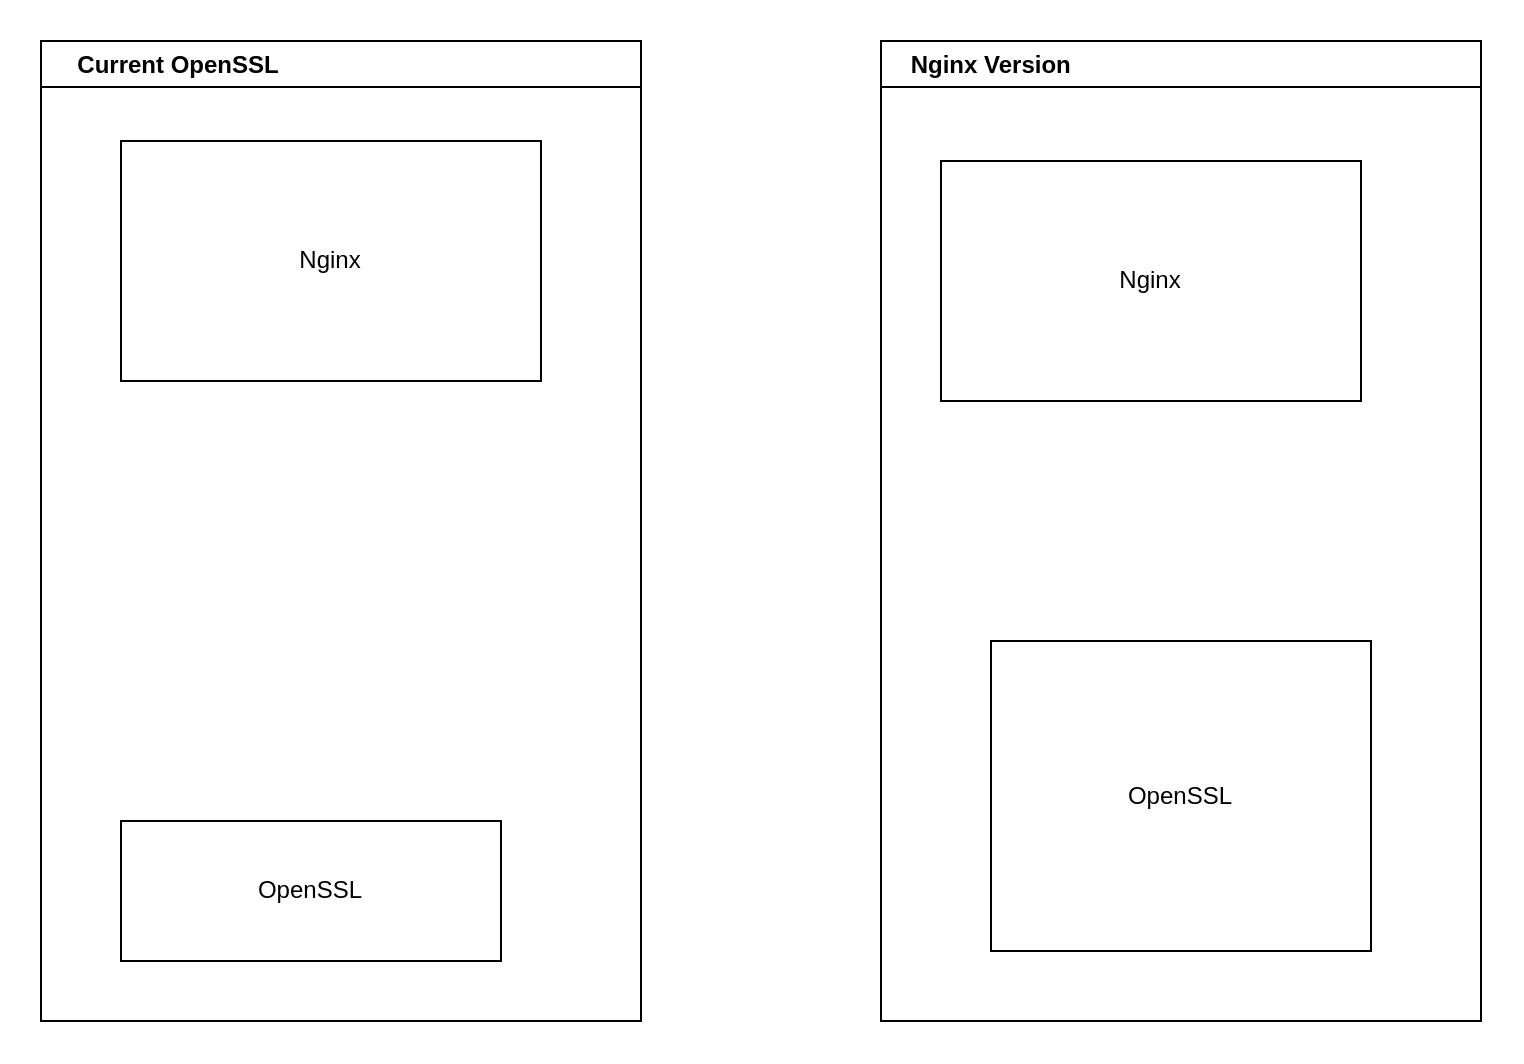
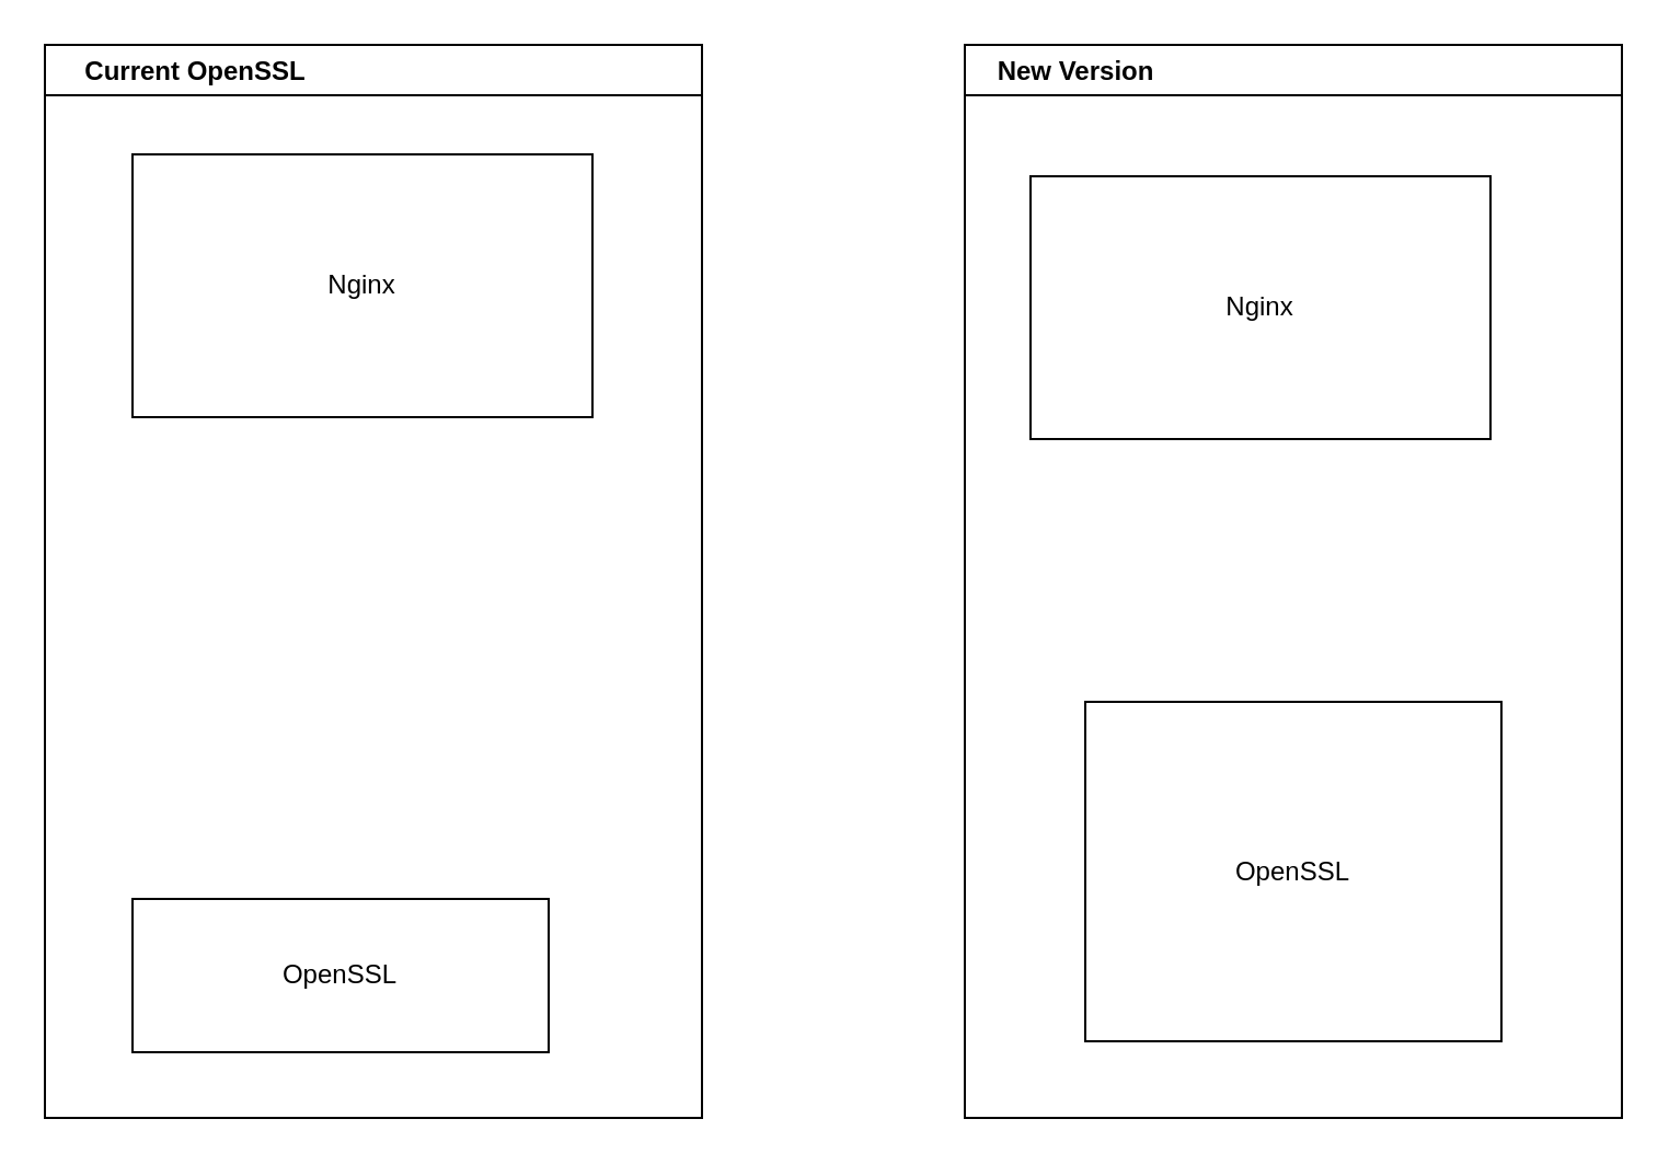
  <mxCell id="0" />
  <mxCell id="1" parent="0" />
  <mxCell id="2" value="Nginx" style="rounded=0;whiteSpace=wrap;html=1;" vertex="1" parent="1"><mxGeometry x="60" y="70" width="210" height="120" as="geometry" /></mxCell>
  <mxCell id="3" value="OpenSSL" style="rounded=0;whiteSpace=wrap;html=1;" vertex="1" parent="1"><mxGeometry x="60" y="410" width="190" height="70" as="geometry" /></mxCell>
  <mxCell id="4" value="     Current OpenSSL" style="swimlane;align=left;" vertex="1" parent="1"><mxGeometry x="20" y="20" width="300" height="490" as="geometry" /></mxCell>
- <mxCell id="5" value="    Nginx Version" style="swimlane;align=left;" vertex="1" parent="1"><mxGeometry x="440" y="20" width="300" height="490" as="geometry" /></mxCell>
+ <mxCell id="5" value="    New Version" style="swimlane;align=left;" vertex="1" parent="1"><mxGeometry x="440" y="20" width="300" height="490" as="geometry" /></mxCell>
  <mxCell id="6" value="Nginx" style="rounded=0;whiteSpace=wrap;html=1;" vertex="1" parent="5"><mxGeometry x="30" y="60" width="210" height="120" as="geometry" /></mxCell>
  <mxCell id="7" value="OpenSSL" style="rounded=0;whiteSpace=wrap;html=1;" vertex="1" parent="5"><mxGeometry x="55" y="300" width="190" height="155" as="geometry" /></mxCell>
